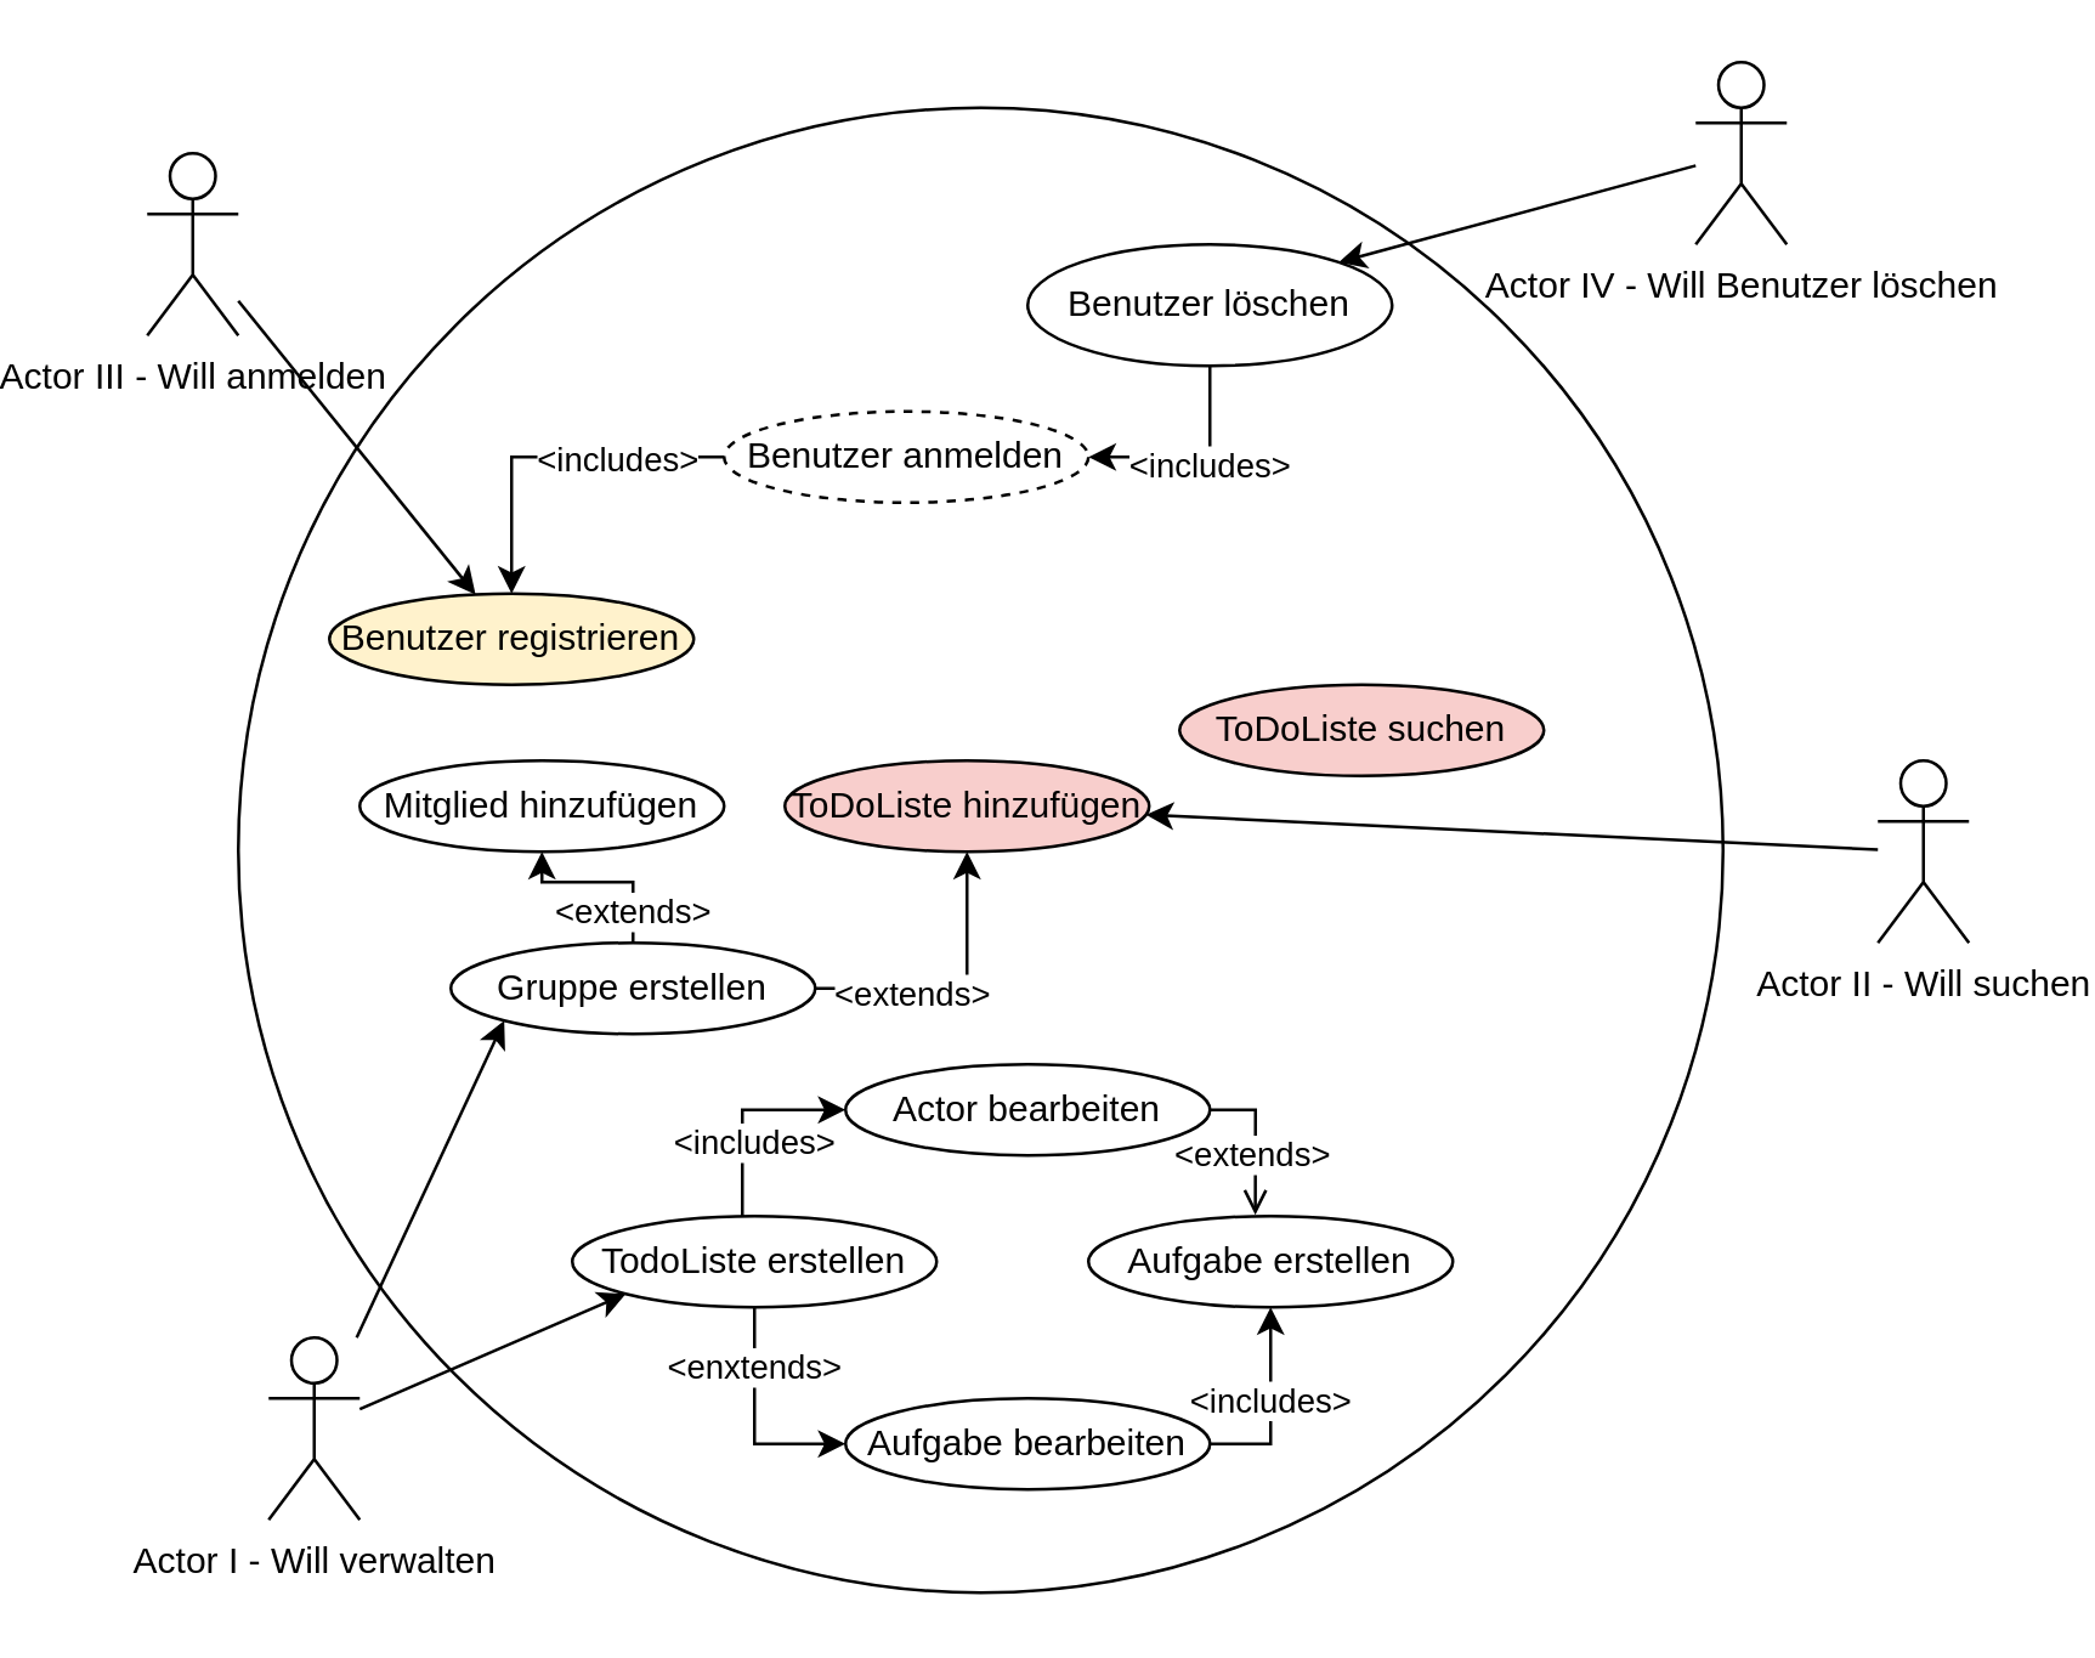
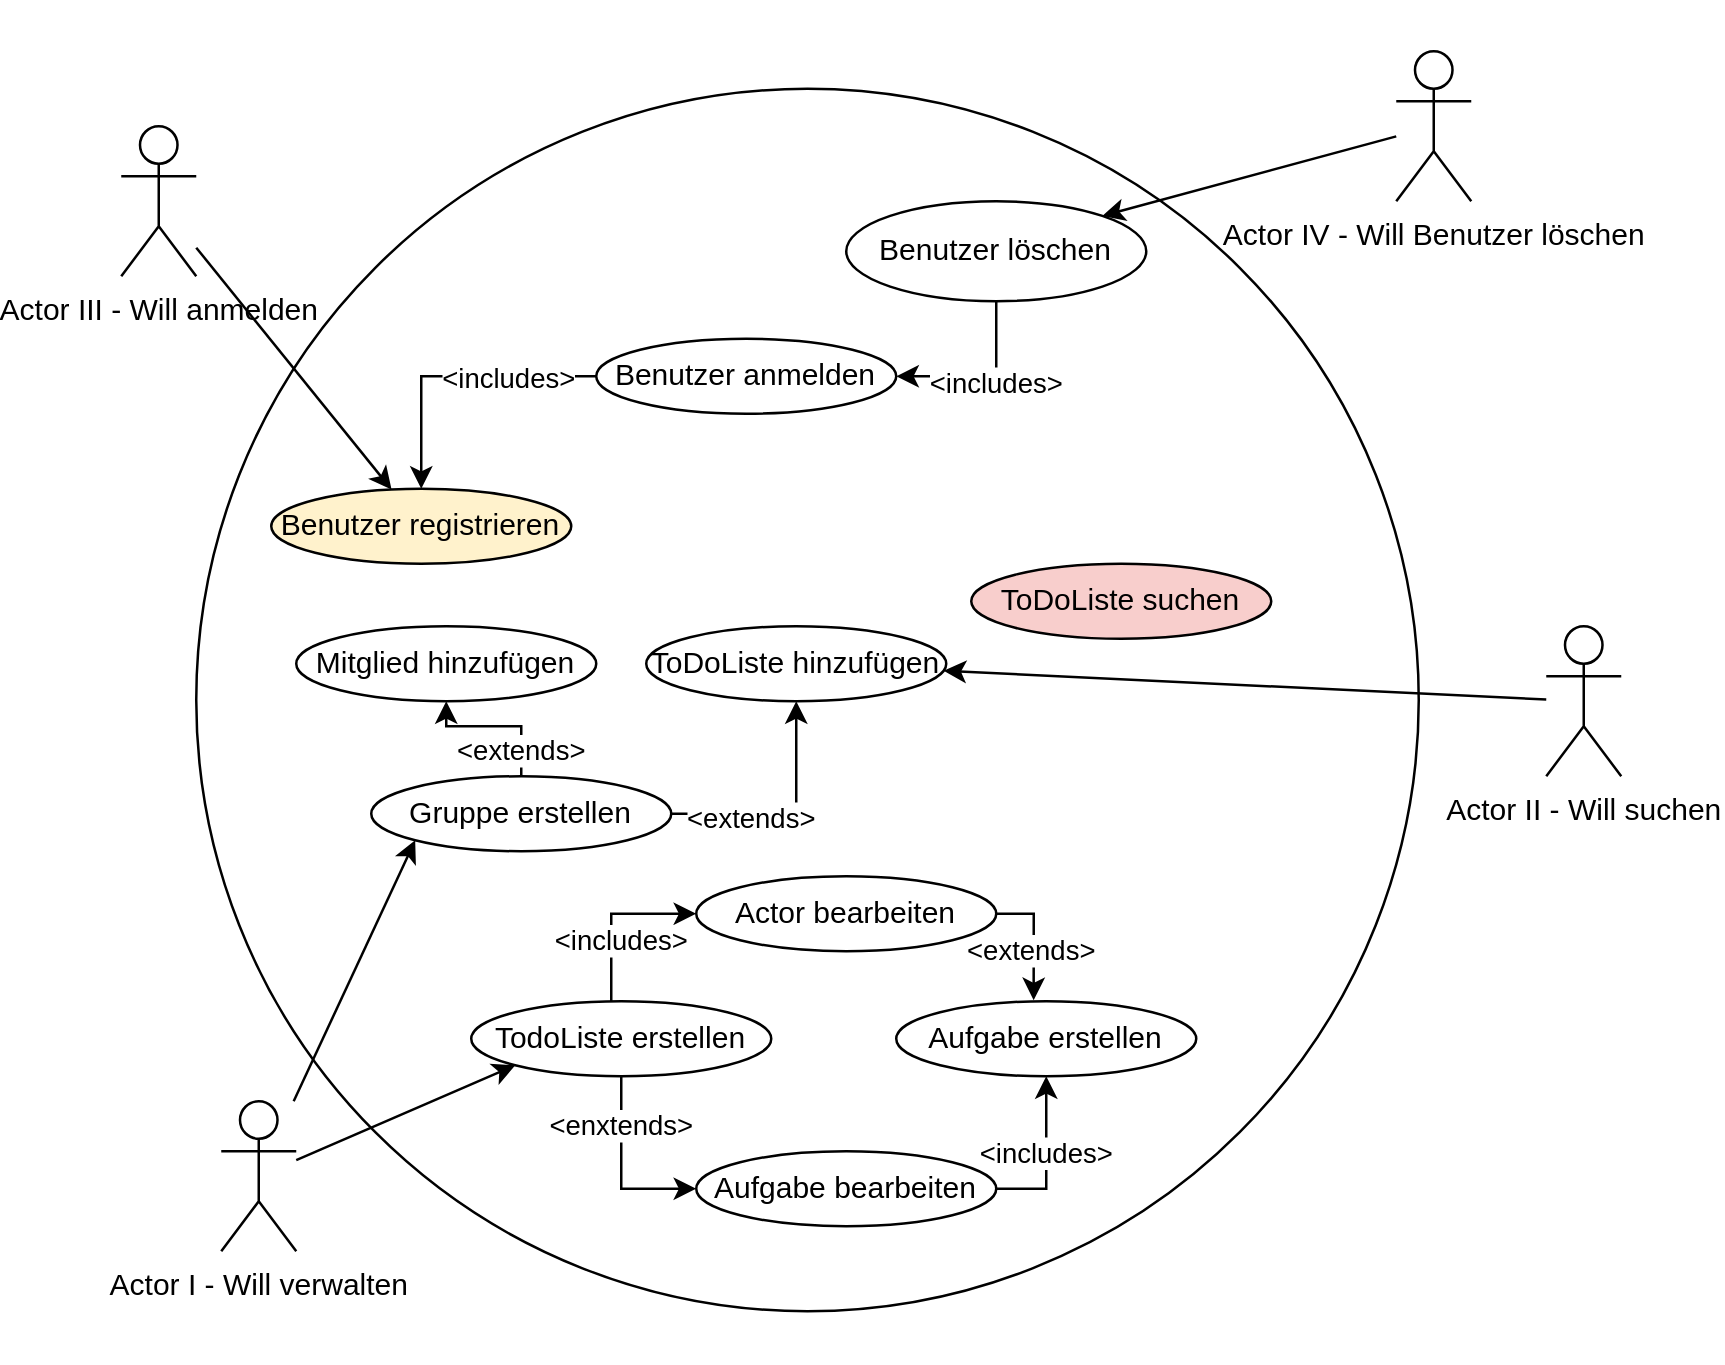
  <mxCell id="0" />
  <mxCell id="1" parent="0" />
  <mxCell id="2" value="Actor I - Will verwalten" style="shape=umlActor;verticalLabelPosition=bottom;verticalAlign=top;html=1;outlineConnect=0;" vertex="1" parent="1"><mxGeometry x="60" y="440" width="30" height="60" as="geometry" /></mxCell>
  <mxCell id="3" value="Actor II - Will suchen" style="shape=umlActor;verticalLabelPosition=bottom;verticalAlign=top;html=1;outlineConnect=0;" vertex="1" parent="1"><mxGeometry x="590" y="250" width="30" height="60" as="geometry" /></mxCell>
  <mxCell id="4" value="Actor III - Will anmelden" style="shape=umlActor;verticalLabelPosition=bottom;verticalAlign=top;html=1;outlineConnect=0;" vertex="1" parent="1"><mxGeometry x="20" y="50" width="30" height="60" as="geometry" /></mxCell>
  <mxCell id="5" value="Actor IV - Will Benutzer löschen" style="shape=umlActor;verticalLabelPosition=bottom;verticalAlign=top;html=1;outlineConnect=0;" vertex="1" parent="1"><mxGeometry x="530" y="20" width="30" height="60" as="geometry" /></mxCell>
  <mxCell id="6" value="" style="ellipse;whiteSpace=wrap;html=1;aspect=fixed;" vertex="1" parent="1"><mxGeometry x="50" y="35" width="489" height="489" as="geometry" /></mxCell>
  <mxCell id="7" style="edgeStyle=orthogonalEdgeStyle;rounded=0;orthogonalLoop=1;jettySize=auto;html=1;exitX=0.5;exitY=1;exitDx=0;exitDy=0;entryX=0;entryY=0.5;entryDx=0;entryDy=0;" edge="1" parent="1" source="11" target="15"><mxGeometry relative="1" as="geometry" /></mxCell>
  <mxCell id="8" value="&amp;lt;enxtends&amp;gt;" style="edgeLabel;html=1;align=center;verticalAlign=middle;resizable=0;points=[];" vertex="1" connectable="0" parent="7"><mxGeometry x="-0.196" y="1" relative="1" as="geometry"><mxPoint x="-1.02" y="-10.29" as="offset" /></mxGeometry></mxCell>
  <mxCell id="9" style="edgeStyle=orthogonalEdgeStyle;rounded=0;orthogonalLoop=1;jettySize=auto;html=1;entryX=0;entryY=0.5;entryDx=0;entryDy=0;" edge="1" parent="1" source="11" target="18"><mxGeometry relative="1" as="geometry"><Array as="points"><mxPoint x="216" y="400" /><mxPoint x="216" y="365" /></Array></mxGeometry></mxCell>
  <mxCell id="10" value="&amp;lt;includes&amp;gt;" style="edgeLabel;html=1;align=center;verticalAlign=middle;resizable=0;points=[];" vertex="1" connectable="0" parent="9"><mxGeometry x="-0.178" y="-1" relative="1" as="geometry"><mxPoint x="2.97" y="3.73" as="offset" /></mxGeometry></mxCell>
  <mxCell id="11" value="TodoListe erstellen" style="ellipse;whiteSpace=wrap;html=1;" vertex="1" parent="1"><mxGeometry x="160" y="400" width="120" height="30" as="geometry" /></mxCell>
  <mxCell id="12" value="Aufgabe erstellen" style="ellipse;whiteSpace=wrap;html=1;" vertex="1" parent="1"><mxGeometry x="330" y="400" width="120" height="30" as="geometry" /></mxCell>
  <mxCell id="13" style="edgeStyle=orthogonalEdgeStyle;rounded=0;orthogonalLoop=1;jettySize=auto;html=1;entryX=0.5;entryY=1;entryDx=0;entryDy=0;exitX=1;exitY=0.5;exitDx=0;exitDy=0;" edge="1" parent="1" source="15" target="12"><mxGeometry relative="1" as="geometry" /></mxCell>
  <mxCell id="14" value="&amp;lt;includes&amp;gt;" style="edgeLabel;html=1;align=center;verticalAlign=middle;resizable=0;points=[];" vertex="1" connectable="0" parent="13"><mxGeometry x="0.055" y="-1" relative="1" as="geometry"><mxPoint x="-1.02" y="-0.74" as="offset" /></mxGeometry></mxCell>
  <mxCell id="15" value="Aufgabe bearbeiten" style="ellipse;whiteSpace=wrap;html=1;" vertex="1" parent="1"><mxGeometry x="250" y="460" width="120" height="30" as="geometry" /></mxCell>
- <mxCell id="16" style="edgeStyle=orthogonalEdgeStyle;rounded=0;orthogonalLoop=1;jettySize=auto;html=1;entryX=0.458;entryY=-0.014;entryDx=0;entryDy=0;entryPerimeter=0;exitX=1;exitY=0.5;exitDx=0;exitDy=0;endArrow=open;" edge="1" parent="1" source="18" target="12"><mxGeometry relative="1" as="geometry" /></mxCell>
+ <mxCell id="16" style="edgeStyle=orthogonalEdgeStyle;rounded=0;orthogonalLoop=1;jettySize=auto;html=1;entryX=0.458;entryY=-0.014;entryDx=0;entryDy=0;entryPerimeter=0;exitX=1;exitY=0.5;exitDx=0;exitDy=0;" edge="1" parent="1" source="18" target="12"><mxGeometry relative="1" as="geometry" /></mxCell>
  <mxCell id="17" value="&amp;lt;extends&amp;gt;" style="edgeLabel;html=1;align=center;verticalAlign=middle;resizable=0;points=[];" vertex="1" connectable="0" parent="16"><mxGeometry x="0.009" y="-1" relative="1" as="geometry"><mxPoint x="0.01" y="4.86" as="offset" /></mxGeometry></mxCell>
  <mxCell id="18" value="Actor bearbeiten" style="ellipse;whiteSpace=wrap;html=1;" vertex="1" parent="1"><mxGeometry x="250" y="350" width="120" height="30" as="geometry" /></mxCell>
  <mxCell id="19" style="edgeStyle=orthogonalEdgeStyle;rounded=0;orthogonalLoop=1;jettySize=auto;html=1;entryX=0.5;entryY=1;entryDx=0;entryDy=0;" edge="1" parent="1" source="23" target="24"><mxGeometry relative="1" as="geometry" /></mxCell>
  <mxCell id="20" value="&amp;lt;extends&amp;gt;" style="edgeLabel;html=1;align=center;verticalAlign=middle;resizable=0;points=[];" vertex="1" connectable="0" parent="19"><mxGeometry x="-0.243" y="2" relative="1" as="geometry"><mxPoint x="2.86" y="7.97" as="offset" /></mxGeometry></mxCell>
  <mxCell id="21" style="edgeStyle=orthogonalEdgeStyle;rounded=0;orthogonalLoop=1;jettySize=auto;html=1;exitX=1;exitY=0.5;exitDx=0;exitDy=0;" edge="1" parent="1" source="23" target="25"><mxGeometry relative="1" as="geometry" /></mxCell>
  <mxCell id="22" value="&amp;lt;extends&amp;gt;" style="edgeLabel;html=1;align=center;verticalAlign=middle;resizable=0;points=[];" vertex="1" connectable="0" parent="21"><mxGeometry x="-0.348" y="-1" relative="1" as="geometry"><mxPoint as="offset" /></mxGeometry></mxCell>
  <mxCell id="23" value="Gruppe erstellen" style="ellipse;whiteSpace=wrap;html=1;" vertex="1" parent="1"><mxGeometry x="120" y="310" width="120" height="30" as="geometry" /></mxCell>
  <mxCell id="24" value="Mitglied hinzufügen" style="ellipse;whiteSpace=wrap;html=1;" vertex="1" parent="1"><mxGeometry x="90" y="250" width="120" height="30" as="geometry" /></mxCell>
- <mxCell id="25" value="ToDoListe hinzufügen" style="ellipse;whiteSpace=wrap;html=1;fillColor=#f8cecc;" vertex="1" parent="1"><mxGeometry x="230" y="250" width="120" height="30" as="geometry" /></mxCell>
+ <mxCell id="25" value="ToDoListe hinzufügen" style="ellipse;whiteSpace=wrap;html=1;" vertex="1" parent="1"><mxGeometry x="230" y="250" width="120" height="30" as="geometry" /></mxCell>
  <mxCell id="26" value="" style="endArrow=classic;html=1;entryX=0;entryY=1;entryDx=0;entryDy=0;" edge="1" parent="1" source="2" target="11"><mxGeometry width="50" height="50" relative="1" as="geometry"><mxPoint x="54" y="540" as="sourcePoint" /><mxPoint x="104" y="480" as="targetPoint" /></mxGeometry></mxCell>
  <mxCell id="27" value="" style="endArrow=classic;html=1;entryX=0;entryY=1;entryDx=0;entryDy=0;" edge="1" parent="1" source="2" target="23"><mxGeometry width="50" height="50" relative="1" as="geometry"><mxPoint x="35" y="490" as="sourcePoint" /><mxPoint x="90" y="440" as="targetPoint" /></mxGeometry></mxCell>
  <mxCell id="28" value="ToDoListe suchen" style="ellipse;whiteSpace=wrap;html=1;fillColor=#f8cecc;" vertex="1" parent="1"><mxGeometry x="360" y="225" width="120" height="30" as="geometry" /></mxCell>
  <mxCell id="29" value="" style="endArrow=classic;html=1;" edge="1" parent="1" source="3" target="25"><mxGeometry width="50" height="50" relative="1" as="geometry"><mxPoint x="620" y="520" as="sourcePoint" /><mxPoint x="130" y="260" as="targetPoint" /></mxGeometry></mxCell>
  <mxCell id="30" value="Benutzer registrieren" style="ellipse;whiteSpace=wrap;html=1;fillColor=#fff2cc;" vertex="1" parent="1"><mxGeometry x="80" y="195" width="120" height="30" as="geometry" /></mxCell>
  <mxCell id="31" style="edgeStyle=orthogonalEdgeStyle;rounded=0;orthogonalLoop=1;jettySize=auto;html=1;" edge="1" parent="1" source="33" target="30"><mxGeometry relative="1" as="geometry" /></mxCell>
  <mxCell id="32" value="&amp;lt;includes&amp;gt;" style="edgeLabel;html=1;align=center;verticalAlign=middle;resizable=0;points=[];" vertex="1" connectable="0" parent="31"><mxGeometry x="-0.367" relative="1" as="geometry"><mxPoint as="offset" /></mxGeometry></mxCell>
- <mxCell id="33" value="Benutzer anmelden" style="ellipse;whiteSpace=wrap;html=1;dashed=1;" vertex="1" parent="1"><mxGeometry x="210" y="135" width="120" height="30" as="geometry" /></mxCell>
+ <mxCell id="33" value="Benutzer anmelden" style="ellipse;whiteSpace=wrap;html=1;" vertex="1" parent="1"><mxGeometry x="210" y="135" width="120" height="30" as="geometry" /></mxCell>
  <mxCell id="34" value="" style="endArrow=classic;html=1;" edge="1" parent="1" source="4" target="30"><mxGeometry width="50" height="50" relative="1" as="geometry"><mxPoint x="80" y="310" as="sourcePoint" /><mxPoint x="130" y="260" as="targetPoint" /></mxGeometry></mxCell>
  <mxCell id="35" style="edgeStyle=orthogonalEdgeStyle;rounded=0;orthogonalLoop=1;jettySize=auto;html=1;entryX=1;entryY=0.5;entryDx=0;entryDy=0;" edge="1" parent="1" source="37" target="33"><mxGeometry relative="1" as="geometry" /></mxCell>
  <mxCell id="36" value="&amp;lt;includes&amp;gt;" style="edgeLabel;html=1;align=center;verticalAlign=middle;resizable=0;points=[];" vertex="1" connectable="0" parent="35"><mxGeometry x="-0.266" y="-1" relative="1" as="geometry"><mxPoint y="6" as="offset" /></mxGeometry></mxCell>
  <mxCell id="37" value="Benutzer löschen" style="ellipse;whiteSpace=wrap;html=1;" vertex="1" parent="1"><mxGeometry x="310" y="80" width="120" height="40" as="geometry" /></mxCell>
  <mxCell id="38" value="" style="endArrow=classic;html=1;entryX=1;entryY=0;entryDx=0;entryDy=0;" edge="1" parent="1" source="5" target="37"><mxGeometry width="50" height="50" relative="1" as="geometry"><mxPoint x="80" y="310" as="sourcePoint" /><mxPoint x="130" y="260" as="targetPoint" /></mxGeometry></mxCell>
